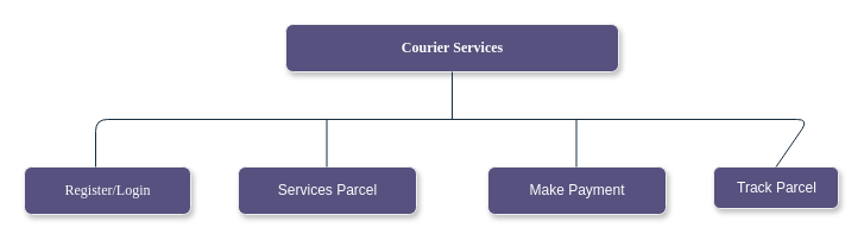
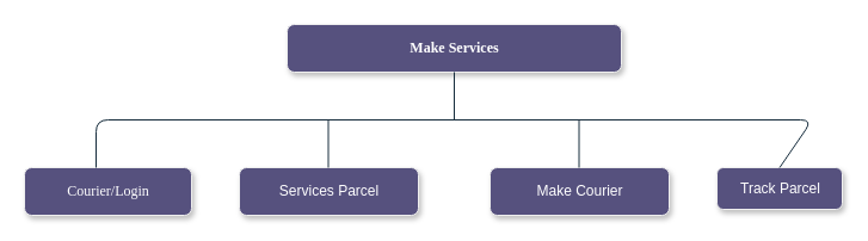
  <mxCell id="0" />
  <mxCell id="1" parent="0" />
- <mxCell id="2" value="Register/Login" style="html=1;dashed=0;whitespace=wrap;fontFamily=Verdana;rounded=1;fillColor=#56517E;strokeColor=#EEEEEE;shadow=1;labelBackgroundColor=none;fontColor=#FFFFFF;" vertex="1" parent="1"><mxGeometry x="20" y="140" width="140" height="40" as="geometry" /></mxCell>
+ <mxCell id="2" value="Courier/Login" style="html=1;dashed=0;whitespace=wrap;fontFamily=Verdana;rounded=1;fillColor=#56517E;strokeColor=#EEEEEE;shadow=1;labelBackgroundColor=none;fontColor=#FFFFFF;" vertex="1" parent="1"><mxGeometry x="20" y="140" width="140" height="40" as="geometry" /></mxCell>
  <mxCell id="3" value="Services Parcel" style="html=1;dashed=0;whitespace=wrap;rounded=1;shadow=1;fillColor=#56517E;strokeColor=#EEEEEE;labelBackgroundColor=none;fontColor=#FFFFFF;" vertex="1" parent="1"><mxGeometry x="200" y="140" width="150" height="40" as="geometry" /></mxCell>
- <mxCell id="4" value="Make Payment" style="html=1;dashed=0;whitespace=wrap;fillColor=#56517E;strokeColor=#EEEEEE;shadow=1;rounded=1;labelBackgroundColor=none;fontColor=#FFFFFF;" vertex="1" parent="1"><mxGeometry x="410" y="140" width="150" height="40" as="geometry" /></mxCell>
+ <mxCell id="4" value="Make Courier" style="html=1;dashed=0;whitespace=wrap;fillColor=#56517E;strokeColor=#EEEEEE;shadow=1;rounded=1;labelBackgroundColor=none;fontColor=#FFFFFF;" vertex="1" parent="1"><mxGeometry x="410" y="140" width="150" height="40" as="geometry" /></mxCell>
  <mxCell id="5" value="Track Parcel" style="html=1;dashed=0;whitespace=wrap;shadow=1;rounded=1;fillColor=#56517E;strokeColor=#EEEEEE;labelBackgroundColor=none;fontColor=#FFFFFF;" vertex="1" parent="1"><mxGeometry x="600" y="140" width="105" height="35" as="geometry" /></mxCell>
- <mxCell id="6" value="&lt;b&gt;Courier Services&lt;/b&gt;" style="html=1;whitespace=wrap;fillStyle=auto;rounded=1;glass=0;shadow=1;fillColor=#56517E;strokeColor=#EEEEEE;fontFamily=Verdana;labelBackgroundColor=none;fontColor=#FFFFFF;" vertex="1" parent="1"><mxGeometry x="240" y="20" width="280" height="40" as="geometry" /></mxCell>
+ <mxCell id="6" value="&lt;b&gt;Make Services&lt;/b&gt;" style="html=1;whitespace=wrap;fillStyle=auto;rounded=1;glass=0;shadow=1;fillColor=#56517E;strokeColor=#EEEEEE;fontFamily=Verdana;labelBackgroundColor=none;fontColor=#FFFFFF;" vertex="1" parent="1"><mxGeometry x="240" y="20" width="280" height="40" as="geometry" /></mxCell>
  <mxCell id="7" value="" style="endArrow=none;html=1;rounded=1;fontFamily=Verdana;entryX=0.5;entryY=0;entryDx=0;entryDy=0;shadow=0;labelBackgroundColor=none;strokeColor=#182E3E;fontColor=default;" edge="1" parent="1" target="5"><mxGeometry width="50" height="50" relative="1" as="geometry"><mxPoint x="80" y="140" as="sourcePoint" /><mxPoint x="130" y="90" as="targetPoint" /><Array as="points"><mxPoint x="80" y="100" /><mxPoint x="680" y="100" /></Array></mxGeometry></mxCell>
  <mxCell id="8" value="" style="endArrow=none;html=1;rounded=1;shadow=0;fontFamily=Verdana;labelBackgroundColor=none;strokeColor=#182E3E;fontColor=default;" edge="1" parent="1"><mxGeometry width="50" height="50" relative="1" as="geometry"><mxPoint x="380" y="100" as="sourcePoint" /><mxPoint x="380" y="60" as="targetPoint" /></mxGeometry></mxCell>
  <mxCell id="9" value="" style="endArrow=none;html=1;rounded=1;shadow=0;fontFamily=Verdana;labelBackgroundColor=none;strokeColor=#182E3E;fontColor=default;" edge="1" parent="1"><mxGeometry width="50" height="50" relative="1" as="geometry"><mxPoint x="274.5" y="140" as="sourcePoint" /><mxPoint x="274.5" y="100" as="targetPoint" /></mxGeometry></mxCell>
  <mxCell id="10" value="" style="endArrow=none;html=1;rounded=1;shadow=0;fontFamily=Verdana;labelBackgroundColor=none;strokeColor=#182E3E;fontColor=default;" edge="1" parent="1"><mxGeometry width="50" height="50" relative="1" as="geometry"><mxPoint x="484.5" y="140" as="sourcePoint" /><mxPoint x="484.5" y="100" as="targetPoint" /></mxGeometry></mxCell>
